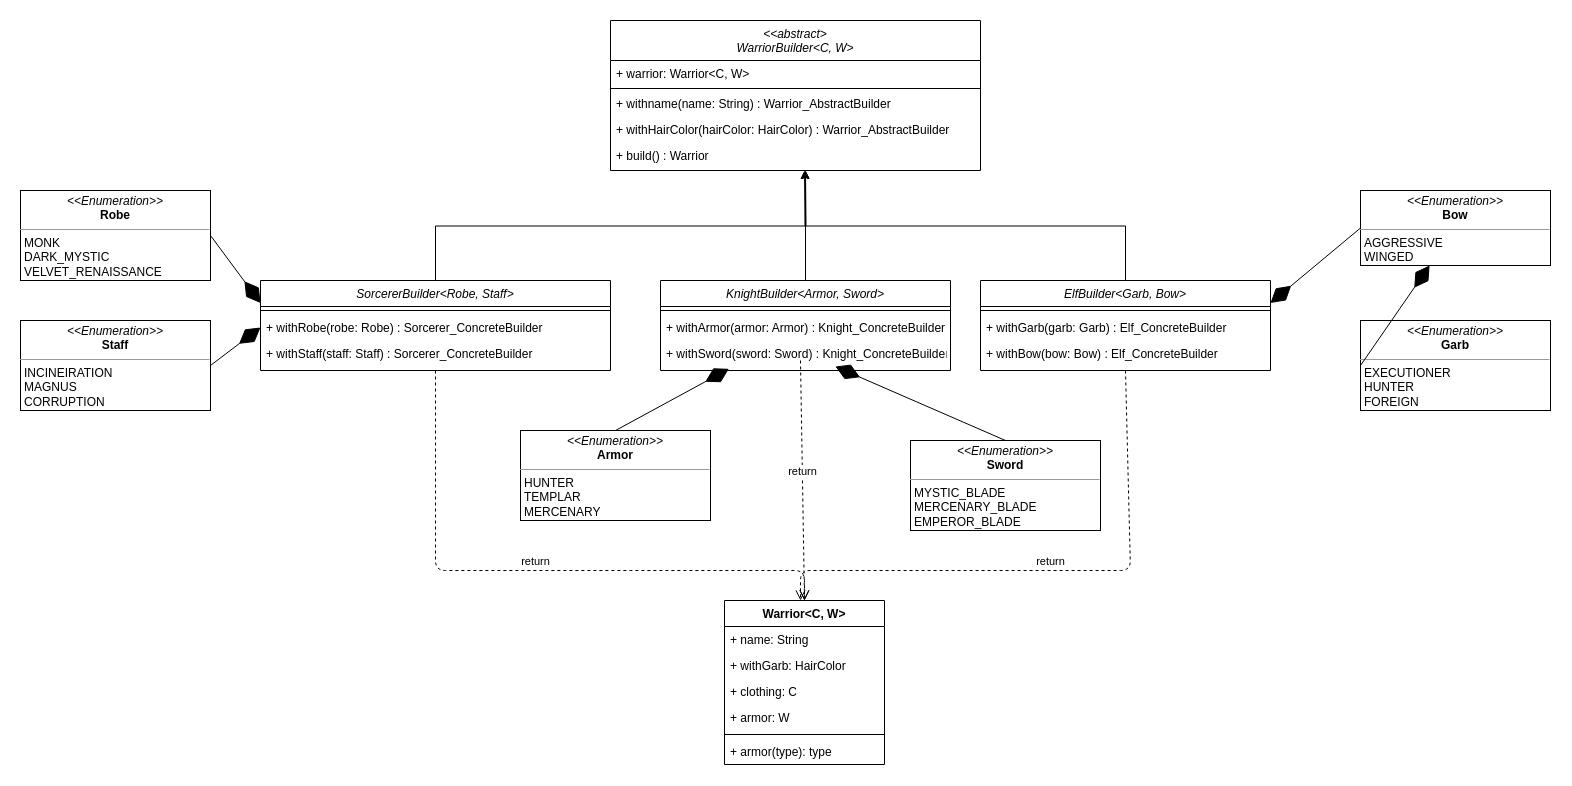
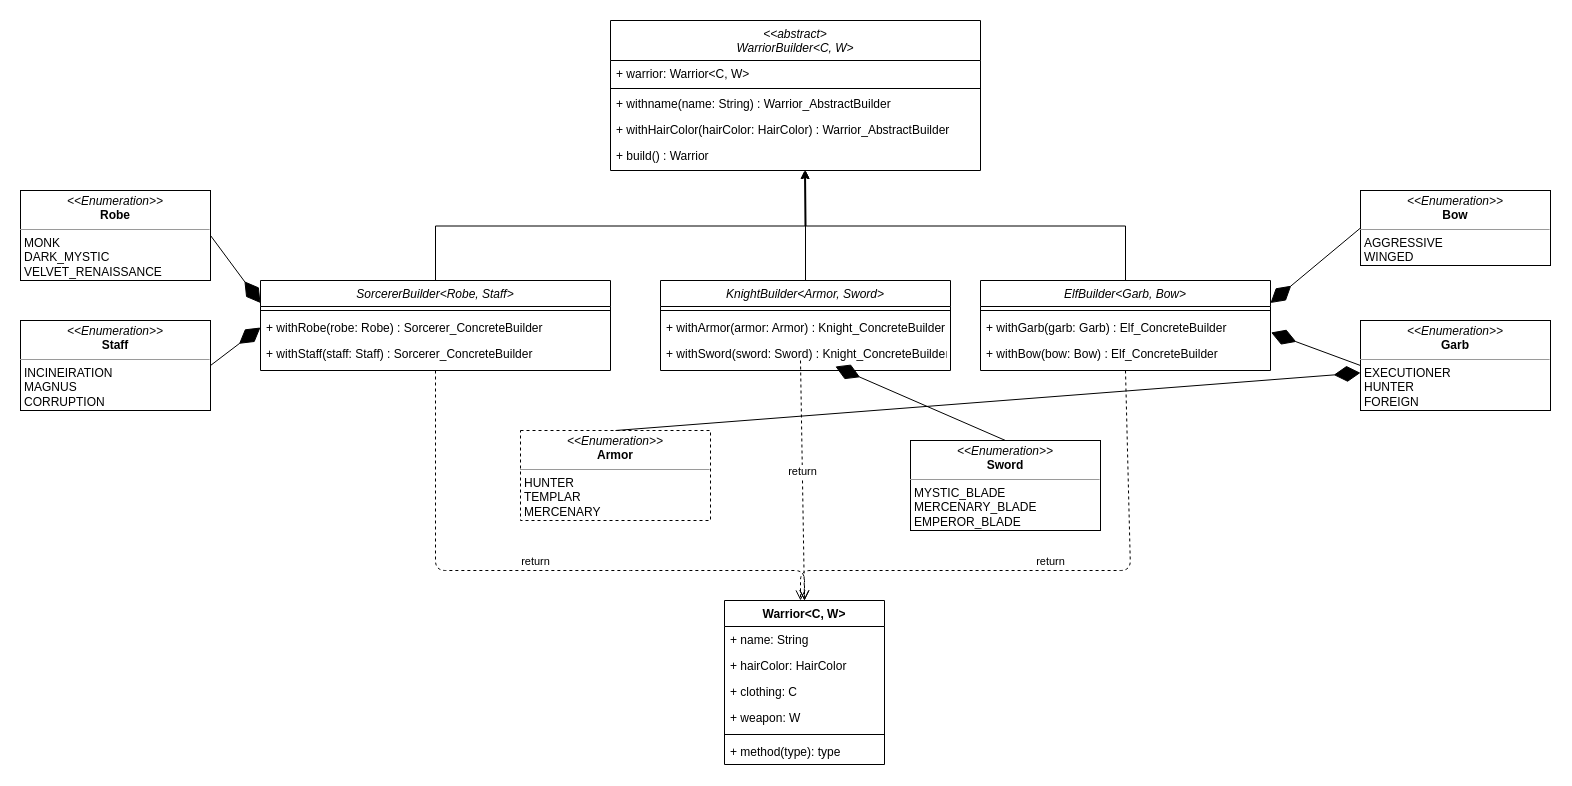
  <mxCell id="0" />
  <mxCell id="1" parent="0" />
  <mxCell id="2" value="&lt;&lt;abstract&gt;&#10;WarriorBuilder&lt;C, W&gt;" style="swimlane;fontStyle=2;align=center;verticalAlign=top;childLayout=stackLayout;horizontal=1;startSize=40;horizontalStack=0;resizeParent=1;resizeLast=0;collapsible=1;marginBottom=0;rounded=0;shadow=0;strokeWidth=1;" vertex="1" parent="1"><mxGeometry x="610" y="20" width="370" height="150" as="geometry"><mxRectangle x="230" y="140" width="160" height="26" as="alternateBounds" /></mxGeometry></mxCell>
  <mxCell id="3" value="+ warrior: Warrior&lt;C, W&gt;" style="text;align=left;verticalAlign=top;spacingLeft=4;spacingRight=4;overflow=hidden;rotatable=0;points=[[0,0.5],[1,0.5]];portConstraint=eastwest;" vertex="1" parent="2"><mxGeometry y="40" width="370" height="26" as="geometry" /></mxCell>
  <mxCell id="4" value="" style="line;html=1;strokeWidth=1;align=left;verticalAlign=middle;spacingTop=-1;spacingLeft=3;spacingRight=3;rotatable=0;labelPosition=right;points=[];portConstraint=eastwest;" vertex="1" parent="2"><mxGeometry y="66" width="370" height="4" as="geometry" /></mxCell>
  <mxCell id="5" value="+ withname(name: String) : Warrior_AbstractBuilder" style="text;align=left;verticalAlign=top;spacingLeft=4;spacingRight=4;overflow=hidden;rotatable=0;points=[[0,0.5],[1,0.5]];portConstraint=eastwest;" vertex="1" parent="2"><mxGeometry y="70" width="370" height="26" as="geometry" /></mxCell>
  <mxCell id="6" value="+ withHairColor(hairColor: HairColor) : Warrior_AbstractBuilder" style="text;align=left;verticalAlign=top;spacingLeft=4;spacingRight=4;overflow=hidden;rotatable=0;points=[[0,0.5],[1,0.5]];portConstraint=eastwest;" vertex="1" parent="2"><mxGeometry y="96" width="370" height="26" as="geometry" /></mxCell>
  <mxCell id="7" value="+ build() : Warrior" style="text;align=left;verticalAlign=top;spacingLeft=4;spacingRight=4;overflow=hidden;rotatable=0;points=[[0,0.5],[1,0.5]];portConstraint=eastwest;" vertex="1" parent="2"><mxGeometry y="122" width="370" height="26" as="geometry" /></mxCell>
  <mxCell id="8" value="SorcererBuilder&lt;Robe, Staff&gt;" style="swimlane;fontStyle=2;align=center;verticalAlign=top;childLayout=stackLayout;horizontal=1;startSize=26;horizontalStack=0;resizeParent=1;resizeLast=0;collapsible=1;marginBottom=0;rounded=0;shadow=0;strokeWidth=1;" vertex="1" parent="1"><mxGeometry x="260" y="280" width="350" height="90" as="geometry"><mxRectangle x="230" y="140" width="160" height="26" as="alternateBounds" /></mxGeometry></mxCell>
  <mxCell id="9" value="" style="line;html=1;strokeWidth=1;align=left;verticalAlign=middle;spacingTop=-1;spacingLeft=3;spacingRight=3;rotatable=0;labelPosition=right;points=[];portConstraint=eastwest;" vertex="1" parent="8"><mxGeometry y="26" width="350" height="8" as="geometry" /></mxCell>
  <mxCell id="10" value="+ withRobe(robe: Robe) : Sorcerer_ConcreteBuilder" style="text;align=left;verticalAlign=top;spacingLeft=4;spacingRight=4;overflow=hidden;rotatable=0;points=[[0,0.5],[1,0.5]];portConstraint=eastwest;" vertex="1" parent="8"><mxGeometry y="34" width="350" height="26" as="geometry" /></mxCell>
  <mxCell id="11" value="+ withStaff(staff: Staff) : Sorcerer_ConcreteBuilder" style="text;align=left;verticalAlign=top;spacingLeft=4;spacingRight=4;overflow=hidden;rotatable=0;points=[[0,0.5],[1,0.5]];portConstraint=eastwest;" vertex="1" parent="8"><mxGeometry y="60" width="350" height="26" as="geometry" /></mxCell>
  <mxCell id="12" style="edgeStyle=orthogonalEdgeStyle;rounded=0;orthogonalLoop=1;jettySize=auto;html=1;exitX=0.5;exitY=0;exitDx=0;exitDy=0;" edge="1" parent="1" source="13"><mxGeometry relative="1" as="geometry"><mxPoint x="805" y="170" as="targetPoint" /></mxGeometry></mxCell>
  <mxCell id="13" value="KnightBuilder&lt;Armor, Sword&gt;" style="swimlane;fontStyle=2;align=center;verticalAlign=top;childLayout=stackLayout;horizontal=1;startSize=26;horizontalStack=0;resizeParent=1;resizeLast=0;collapsible=1;marginBottom=0;rounded=0;shadow=0;strokeWidth=1;" vertex="1" parent="1"><mxGeometry x="660" y="280" width="290" height="90" as="geometry"><mxRectangle x="230" y="140" width="160" height="26" as="alternateBounds" /></mxGeometry></mxCell>
  <mxCell id="14" value="" style="line;html=1;strokeWidth=1;align=left;verticalAlign=middle;spacingTop=-1;spacingLeft=3;spacingRight=3;rotatable=0;labelPosition=right;points=[];portConstraint=eastwest;" vertex="1" parent="13"><mxGeometry y="26" width="290" height="8" as="geometry" /></mxCell>
  <mxCell id="15" value="+ withArmor(armor: Armor) : Knight_ConcreteBuilder" style="text;align=left;verticalAlign=top;spacingLeft=4;spacingRight=4;overflow=hidden;rotatable=0;points=[[0,0.5],[1,0.5]];portConstraint=eastwest;" vertex="1" parent="13"><mxGeometry y="34" width="290" height="26" as="geometry" /></mxCell>
  <mxCell id="16" value="+ withSword(sword: Sword) : Knight_ConcreteBuilder" style="text;align=left;verticalAlign=top;spacingLeft=4;spacingRight=4;overflow=hidden;rotatable=0;points=[[0,0.5],[1,0.5]];portConstraint=eastwest;" vertex="1" parent="13"><mxGeometry y="60" width="290" height="26" as="geometry" /></mxCell>
  <mxCell id="17" value="ElfBuilder&lt;Garb, Bow&gt;" style="swimlane;fontStyle=2;align=center;verticalAlign=top;childLayout=stackLayout;horizontal=1;startSize=26;horizontalStack=0;resizeParent=1;resizeLast=0;collapsible=1;marginBottom=0;rounded=0;shadow=0;strokeWidth=1;" vertex="1" parent="1"><mxGeometry x="980" y="280" width="290" height="90" as="geometry"><mxRectangle x="230" y="140" width="160" height="26" as="alternateBounds" /></mxGeometry></mxCell>
  <mxCell id="18" value="" style="line;html=1;strokeWidth=1;align=left;verticalAlign=middle;spacingTop=-1;spacingLeft=3;spacingRight=3;rotatable=0;labelPosition=right;points=[];portConstraint=eastwest;" vertex="1" parent="17"><mxGeometry y="26" width="290" height="8" as="geometry" /></mxCell>
  <mxCell id="19" value="+ withGarb(garb: Garb) : Elf_ConcreteBuilder" style="text;align=left;verticalAlign=top;spacingLeft=4;spacingRight=4;overflow=hidden;rotatable=0;points=[[0,0.5],[1,0.5]];portConstraint=eastwest;" vertex="1" parent="17"><mxGeometry y="34" width="290" height="26" as="geometry" /></mxCell>
  <mxCell id="20" value="+ withBow(bow: Bow) : Elf_ConcreteBuilder" style="text;align=left;verticalAlign=top;spacingLeft=4;spacingRight=4;overflow=hidden;rotatable=0;points=[[0,0.5],[1,0.5]];portConstraint=eastwest;" vertex="1" parent="17"><mxGeometry y="60" width="290" height="26" as="geometry" /></mxCell>
  <mxCell id="21" value="Warrior&lt;C, W&gt;" style="swimlane;fontStyle=1;align=center;verticalAlign=top;childLayout=stackLayout;horizontal=1;startSize=26;horizontalStack=0;resizeParent=1;resizeParentMax=0;resizeLast=0;collapsible=1;marginBottom=0;" vertex="1" parent="1"><mxGeometry x="724" y="600" width="160" height="164" as="geometry" /></mxCell>
  <mxCell id="22" value="+ name: String" style="text;strokeColor=none;fillColor=none;align=left;verticalAlign=top;spacingLeft=4;spacingRight=4;overflow=hidden;rotatable=0;points=[[0,0.5],[1,0.5]];portConstraint=eastwest;" vertex="1" parent="21"><mxGeometry y="26" width="160" height="26" as="geometry" /></mxCell>
- <mxCell id="23" value="+ withGarb: HairColor" style="text;strokeColor=none;fillColor=none;align=left;verticalAlign=top;spacingLeft=4;spacingRight=4;overflow=hidden;rotatable=0;points=[[0,0.5],[1,0.5]];portConstraint=eastwest;" vertex="1" parent="21"><mxGeometry y="52" width="160" height="26" as="geometry" /></mxCell>
+ <mxCell id="23" value="+ hairColor: HairColor" style="text;strokeColor=none;fillColor=none;align=left;verticalAlign=top;spacingLeft=4;spacingRight=4;overflow=hidden;rotatable=0;points=[[0,0.5],[1,0.5]];portConstraint=eastwest;" vertex="1" parent="21"><mxGeometry y="52" width="160" height="26" as="geometry" /></mxCell>
  <mxCell id="24" value="+ clothing: C" style="text;strokeColor=none;fillColor=none;align=left;verticalAlign=top;spacingLeft=4;spacingRight=4;overflow=hidden;rotatable=0;points=[[0,0.5],[1,0.5]];portConstraint=eastwest;" vertex="1" parent="21"><mxGeometry y="78" width="160" height="26" as="geometry" /></mxCell>
- <mxCell id="25" value="+ armor: W" style="text;strokeColor=none;fillColor=none;align=left;verticalAlign=top;spacingLeft=4;spacingRight=4;overflow=hidden;rotatable=0;points=[[0,0.5],[1,0.5]];portConstraint=eastwest;" vertex="1" parent="21"><mxGeometry y="104" width="160" height="26" as="geometry" /></mxCell>
+ <mxCell id="25" value="+ weapon: W" style="text;strokeColor=none;fillColor=none;align=left;verticalAlign=top;spacingLeft=4;spacingRight=4;overflow=hidden;rotatable=0;points=[[0,0.5],[1,0.5]];portConstraint=eastwest;" vertex="1" parent="21"><mxGeometry y="104" width="160" height="26" as="geometry" /></mxCell>
  <mxCell id="26" value="" style="line;strokeWidth=1;fillColor=none;align=left;verticalAlign=middle;spacingTop=-1;spacingLeft=3;spacingRight=3;rotatable=0;labelPosition=right;points=[];portConstraint=eastwest;" vertex="1" parent="21"><mxGeometry y="130" width="160" height="8" as="geometry" /></mxCell>
- <mxCell id="27" value="+ armor(type): type" style="text;strokeColor=none;fillColor=none;align=left;verticalAlign=top;spacingLeft=4;spacingRight=4;overflow=hidden;rotatable=0;points=[[0,0.5],[1,0.5]];portConstraint=eastwest;" vertex="1" parent="21"><mxGeometry y="138" width="160" height="26" as="geometry" /></mxCell>
+ <mxCell id="27" value="+ method(type): type" style="text;strokeColor=none;fillColor=none;align=left;verticalAlign=top;spacingLeft=4;spacingRight=4;overflow=hidden;rotatable=0;points=[[0,0.5],[1,0.5]];portConstraint=eastwest;" vertex="1" parent="21"><mxGeometry y="138" width="160" height="26" as="geometry" /></mxCell>
  <mxCell id="28" value="&lt;p style=&quot;margin: 0px ; margin-top: 4px ; text-align: center&quot;&gt;&lt;i&gt;&amp;lt;&amp;lt;Enumeration&amp;gt;&amp;gt;&lt;/i&gt;&lt;br&gt;&lt;b&gt;Robe&lt;/b&gt;&lt;/p&gt;&lt;hr size=&quot;1&quot;&gt;&lt;p style=&quot;margin: 0px ; margin-left: 4px&quot;&gt;MONK&lt;br&gt;DARK_MYSTIC&lt;/p&gt;&lt;p style=&quot;margin: 0px ; margin-left: 4px&quot;&gt;VELVET_RENAISSANCE&lt;br&gt;&lt;br&gt;&lt;/p&gt;&lt;p style=&quot;margin: 0px ; margin-left: 4px&quot;&gt;&lt;br&gt;&lt;/p&gt;" style="verticalAlign=top;align=left;overflow=fill;fontSize=12;fontFamily=Helvetica;html=1;" vertex="1" parent="1"><mxGeometry x="20" y="190" width="190" height="90" as="geometry" /></mxCell>
  <mxCell id="29" value="&lt;p style=&quot;margin: 0px ; margin-top: 4px ; text-align: center&quot;&gt;&lt;i&gt;&amp;lt;&amp;lt;Enumeration&amp;gt;&amp;gt;&lt;/i&gt;&lt;br&gt;&lt;b&gt;Staff&lt;/b&gt;&lt;/p&gt;&lt;hr size=&quot;1&quot;&gt;&lt;p style=&quot;margin: 0px ; margin-left: 4px&quot;&gt;INCINEIRATION&lt;br&gt;MAGNUS&lt;/p&gt;&lt;p style=&quot;margin: 0px ; margin-left: 4px&quot;&gt;CORRUPTION&lt;br&gt;&lt;br&gt;&lt;/p&gt;&lt;p style=&quot;margin: 0px ; margin-left: 4px&quot;&gt;&lt;br&gt;&lt;/p&gt;" style="verticalAlign=top;align=left;overflow=fill;fontSize=12;fontFamily=Helvetica;html=1;" vertex="1" parent="1"><mxGeometry x="20" y="320" width="190" height="90" as="geometry" /></mxCell>
- <mxCell id="30" value="&lt;p style=&quot;margin: 0px ; margin-top: 4px ; text-align: center&quot;&gt;&lt;i&gt;&amp;lt;&amp;lt;Enumeration&amp;gt;&amp;gt;&lt;/i&gt;&lt;br&gt;&lt;b&gt;Armor&lt;/b&gt;&lt;/p&gt;&lt;hr size=&quot;1&quot;&gt;&lt;p style=&quot;margin: 0px ; margin-left: 4px&quot;&gt;HUNTER&lt;br&gt;TEMPLAR&lt;/p&gt;&lt;p style=&quot;margin: 0px ; margin-left: 4px&quot;&gt;MERCENARY&lt;br&gt;&lt;br&gt;&lt;/p&gt;&lt;p style=&quot;margin: 0px ; margin-left: 4px&quot;&gt;&lt;br&gt;&lt;/p&gt;" style="verticalAlign=top;align=left;overflow=fill;fontSize=12;fontFamily=Helvetica;html=1;" vertex="1" parent="1"><mxGeometry x="520" y="430" width="190" height="90" as="geometry" /></mxCell>
+ <mxCell id="30" value="&lt;p style=&quot;margin: 0px ; margin-top: 4px ; text-align: center&quot;&gt;&lt;i&gt;&amp;lt;&amp;lt;Enumeration&amp;gt;&amp;gt;&lt;/i&gt;&lt;br&gt;&lt;b&gt;Armor&lt;/b&gt;&lt;/p&gt;&lt;hr size=&quot;1&quot;&gt;&lt;p style=&quot;margin: 0px ; margin-left: 4px&quot;&gt;HUNTER&lt;br&gt;TEMPLAR&lt;/p&gt;&lt;p style=&quot;margin: 0px ; margin-left: 4px&quot;&gt;MERCENARY&lt;br&gt;&lt;br&gt;&lt;/p&gt;&lt;p style=&quot;margin: 0px ; margin-left: 4px&quot;&gt;&lt;br&gt;&lt;/p&gt;" style="verticalAlign=top;align=left;overflow=fill;fontSize=12;fontFamily=Helvetica;html=1;dashed=1;" vertex="1" parent="1"><mxGeometry x="520" y="430" width="190" height="90" as="geometry" /></mxCell>
  <mxCell id="31" value="&lt;p style=&quot;margin: 0px ; margin-top: 4px ; text-align: center&quot;&gt;&lt;i&gt;&amp;lt;&amp;lt;Enumeration&amp;gt;&amp;gt;&lt;/i&gt;&lt;br&gt;&lt;b&gt;Sword&lt;/b&gt;&lt;/p&gt;&lt;hr size=&quot;1&quot;&gt;&lt;p style=&quot;margin: 0px ; margin-left: 4px&quot;&gt;MYSTIC_BLADE&lt;br&gt;MERCENARY_BLADE&lt;/p&gt;&lt;p style=&quot;margin: 0px ; margin-left: 4px&quot;&gt;EMPEROR_BLADE&lt;br&gt;&lt;br&gt;&lt;/p&gt;&lt;p style=&quot;margin: 0px ; margin-left: 4px&quot;&gt;&lt;br&gt;&lt;/p&gt;" style="verticalAlign=top;align=left;overflow=fill;fontSize=12;fontFamily=Helvetica;html=1;" vertex="1" parent="1"><mxGeometry x="910" y="440" width="190" height="90" as="geometry" /></mxCell>
  <mxCell id="32" value="&lt;p style=&quot;margin: 0px ; margin-top: 4px ; text-align: center&quot;&gt;&lt;i&gt;&amp;lt;&amp;lt;Enumeration&amp;gt;&amp;gt;&lt;/i&gt;&lt;br&gt;&lt;b&gt;Garb&lt;/b&gt;&lt;/p&gt;&lt;hr size=&quot;1&quot;&gt;&lt;p style=&quot;margin: 0px ; margin-left: 4px&quot;&gt;EXECUTIONER&lt;br&gt;HUNTER&lt;/p&gt;&lt;p style=&quot;margin: 0px ; margin-left: 4px&quot;&gt;FOREIGN&lt;br&gt;&lt;br&gt;&lt;/p&gt;&lt;p style=&quot;margin: 0px ; margin-left: 4px&quot;&gt;&lt;br&gt;&lt;/p&gt;" style="verticalAlign=top;align=left;overflow=fill;fontSize=12;fontFamily=Helvetica;html=1;" vertex="1" parent="1"><mxGeometry x="1360" y="320" width="190" height="90" as="geometry" /></mxCell>
  <mxCell id="33" value="&lt;p style=&quot;margin: 0px ; margin-top: 4px ; text-align: center&quot;&gt;&lt;i&gt;&amp;lt;&amp;lt;Enumeration&amp;gt;&amp;gt;&lt;/i&gt;&lt;br&gt;&lt;b&gt;Bow&lt;/b&gt;&lt;/p&gt;&lt;hr size=&quot;1&quot;&gt;&lt;p style=&quot;margin: 0px ; margin-left: 4px&quot;&gt;AGGRESSIVE&lt;br&gt;WINGED&lt;/p&gt;&lt;p style=&quot;margin: 0px ; margin-left: 4px&quot;&gt;RAIDER&lt;br&gt;&lt;br&gt;&lt;/p&gt;&lt;p style=&quot;margin: 0px ; margin-left: 4px&quot;&gt;&lt;br&gt;&lt;/p&gt;" style="verticalAlign=top;align=left;overflow=fill;fontSize=12;fontFamily=Helvetica;html=1;" vertex="1" parent="1"><mxGeometry x="1360" y="190" width="190" height="75" as="geometry" /></mxCell>
  <mxCell id="34" style="edgeStyle=orthogonalEdgeStyle;rounded=0;orthogonalLoop=1;jettySize=auto;html=1;exitX=0.5;exitY=0;exitDx=0;exitDy=0;" edge="1" parent="1" source="8"><mxGeometry relative="1" as="geometry"><mxPoint x="805" y="170" as="targetPoint" /><mxPoint y="200" as="sourcePoint" x="470" /></mxGeometry></mxCell>
  <mxCell id="35" style="edgeStyle=orthogonalEdgeStyle;rounded=0;orthogonalLoop=1;jettySize=auto;html=1;exitX=0.5;exitY=0;exitDx=0;exitDy=0;" edge="1" parent="1" source="17"><mxGeometry relative="1" as="geometry"><mxPoint x="804" y="170" as="targetPoint" /><mxPoint x="445" y="290" as="sourcePoint" /></mxGeometry></mxCell>
- <mxCell id="36" value="" style="endArrow=diamondThin;endFill=1;endSize=24;html=1;entryX=0.236;entryY=1.09;entryDx=0;entryDy=0;entryPerimeter=0;exitX=0.5;exitY=0;exitDx=0;exitDy=0;" edge="1" parent="1" source="30" target="16"><mxGeometry width="160" relative="1" as="geometry"><mxPoint x="640" y="440" as="sourcePoint" /><mxPoint x="800" y="440" as="targetPoint" /></mxGeometry></mxCell>
+ <mxCell id="36" value="" style="endArrow=diamondThin;endFill=1;endSize=24;html=1;exitX=0.5;exitY=0;exitDx=0;exitDy=0;" edge="1" parent="1" source="30" target="32"><mxGeometry width="160" relative="1" as="geometry"><mxPoint x="640" y="440" as="sourcePoint" /><mxPoint x="800" y="440" as="targetPoint" /></mxGeometry></mxCell>
  <mxCell id="37" value="" style="endArrow=diamondThin;endFill=1;endSize=24;html=1;exitX=0.5;exitY=0;exitDx=0;exitDy=0;" edge="1" parent="1" source="31" target="16"><mxGeometry width="160" relative="1" as="geometry"><mxPoint x="625" y="440" as="sourcePoint" /><mxPoint x="738.44" y="378.34" as="targetPoint" /></mxGeometry></mxCell>
  <mxCell id="38" value="" style="endArrow=diamondThin;endFill=1;endSize=24;html=1;entryX=0;entryY=0.5;entryDx=0;entryDy=0;exitX=1;exitY=0.5;exitDx=0;exitDy=0;" edge="1" parent="1" source="29" target="10"><mxGeometry width="160" relative="1" as="geometry"><mxPoint x="635" y="450" as="sourcePoint" /><mxPoint x="748.44" y="388.34" as="targetPoint" /></mxGeometry></mxCell>
  <mxCell id="39" value="" style="endArrow=diamondThin;endFill=1;endSize=24;html=1;entryX=0;entryY=0.25;entryDx=0;entryDy=0;exitX=1;exitY=0.5;exitDx=0;exitDy=0;" edge="1" parent="1" source="28" target="8"><mxGeometry width="160" relative="1" as="geometry"><mxPoint x="645" y="460" as="sourcePoint" /><mxPoint x="758.44" y="398.34" as="targetPoint" /></mxGeometry></mxCell>
- <mxCell id="40" value="" style="endArrow=diamondThin;endFill=1;endSize=24;html=1;exitX=0;exitY=0.5;exitDx=0;exitDy=0;" edge="1" parent="1" source="32" target="33"><mxGeometry width="160" relative="1" as="geometry"><mxPoint x="655" y="470" as="sourcePoint" /><mxPoint x="768.44" y="408.34" as="targetPoint" /></mxGeometry></mxCell>
+ <mxCell id="40" value="" style="endArrow=diamondThin;endFill=1;endSize=24;html=1;entryX=1.002;entryY=-0.308;entryDx=0;entryDy=0;entryPerimeter=0;exitX=0;exitY=0.5;exitDx=0;exitDy=0;" edge="1" parent="1" source="32" target="20"><mxGeometry width="160" relative="1" as="geometry"><mxPoint x="655" y="470" as="sourcePoint" /><mxPoint x="768.44" y="408.34" as="targetPoint" /></mxGeometry></mxCell>
  <mxCell id="41" value="" style="endArrow=diamondThin;endFill=1;endSize=24;html=1;exitX=0;exitY=0.5;exitDx=0;exitDy=0;entryX=1;entryY=0.25;entryDx=0;entryDy=0;" edge="1" parent="1" source="33" target="17"><mxGeometry width="160" relative="1" as="geometry"><mxPoint x="665" y="480" as="sourcePoint" /><mxPoint x="1280" y="300" as="targetPoint" /></mxGeometry></mxCell>
  <mxCell id="42" value="return" style="html=1;verticalAlign=bottom;endArrow=open;dashed=1;endSize=8;exitX=0.5;exitY=1;exitDx=0;exitDy=0;entryX=0.5;entryY=0;entryDx=0;entryDy=0;" edge="1" parent="1" source="8" target="21"><mxGeometry relative="1" as="geometry"><mxPoint x="730" y="550" as="sourcePoint" /><mxPoint x="650" y="550" as="targetPoint" /><Array as="points"><mxPoint x="435" y="570" /><mxPoint x="620" y="570" /><mxPoint x="804" y="570" /></Array></mxGeometry></mxCell>
  <mxCell id="43" value="return" style="html=1;verticalAlign=bottom;endArrow=open;dashed=1;endSize=8;" edge="1" parent="1"><mxGeometry relative="1" as="geometry"><mxPoint x="800" y="360" as="sourcePoint" /><mxPoint x="804" y="600" as="targetPoint" /></mxGeometry></mxCell>
  <mxCell id="44" value="return" style="html=1;verticalAlign=bottom;endArrow=open;dashed=1;endSize=8;exitX=0.5;exitY=1;exitDx=0;exitDy=0;" edge="1" parent="1" source="17"><mxGeometry relative="1" as="geometry"><mxPoint x="445" y="380" as="sourcePoint" /><mxPoint x="800" y="600" as="targetPoint" /><Array as="points"><mxPoint x="1130" y="570" /><mxPoint x="800" y="570" /></Array></mxGeometry></mxCell>
